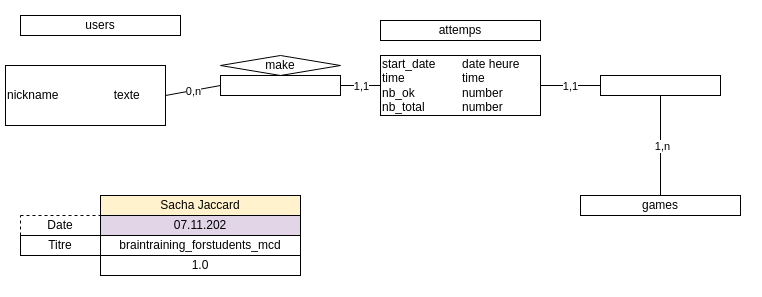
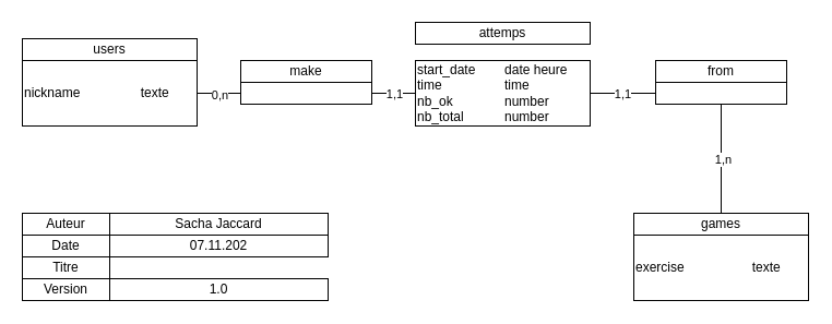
  <mxCell id="0" />
  <mxCell id="1" parent="0" />
- <mxCell id="2" value="users" style="rounded=0;whiteSpace=wrap;html=1;" vertex="1" parent="1"><mxGeometry x="20" y="15" width="160" height="20" as="geometry" /></mxCell>
- <mxCell id="3" value="nickname&lt;span style=&quot;white-space: pre;&quot;&gt;&#09;&lt;/span&gt;&lt;span style=&quot;white-space: pre;&quot;&gt;&#09;&lt;/span&gt;&lt;span style=&quot;white-space: pre;&quot;&gt;&#09;&lt;/span&gt;texte" style="rounded=0;whiteSpace=wrap;html=1;align=left;" vertex="1" parent="1"><mxGeometry x="5" y="65" width="160" height="60" as="geometry" /></mxCell>
+ <mxCell id="2" value="users" style="rounded=0;whiteSpace=wrap;html=1;" vertex="1" parent="1"><mxGeometry x="20" y="35" width="160" height="20" as="geometry" /></mxCell>
+ <mxCell id="3" value="nickname&lt;span style=&quot;white-space: pre;&quot;&gt;&#09;&lt;/span&gt;&lt;span style=&quot;white-space: pre;&quot;&gt;&#09;&lt;/span&gt;&lt;span style=&quot;white-space: pre;&quot;&gt;&#09;&lt;/span&gt;texte" style="rounded=0;whiteSpace=wrap;html=1;align=left;" vertex="1" parent="1"><mxGeometry x="20" y="55" width="160" height="60" as="geometry" /></mxCell>
  <mxCell id="4" value="attemps" style="rounded=0;whiteSpace=wrap;html=1;" vertex="1" parent="1"><mxGeometry x="380" y="20" width="160" height="20" as="geometry" /></mxCell>
  <mxCell id="5" value="start_date&lt;span style=&quot;white-space: pre;&quot;&gt;&#09;d&lt;/span&gt;ate heure&lt;br&gt;time&lt;span style=&quot;white-space: pre;&quot;&gt;&#09;&lt;/span&gt;&lt;span style=&quot;white-space: pre;&quot;&gt;&#09;&lt;/span&gt;&lt;span style=&quot;white-space: pre;&quot;&gt;&#09;&lt;/span&gt;time&lt;br&gt;nb_ok&lt;span style=&quot;white-space: pre;&quot;&gt;&#09;&lt;/span&gt;&lt;span style=&quot;white-space: pre;&quot;&gt;&#09;&lt;/span&gt;number&lt;br&gt;nb_total&lt;span style=&quot;white-space: pre;&quot;&gt;&#09;&lt;/span&gt;&lt;span style=&quot;white-space: pre;&quot;&gt;&#09;&lt;/span&gt;number" style="rounded=0;whiteSpace=wrap;html=1;align=left;" vertex="1" parent="1"><mxGeometry x="380" y="55" width="160" height="60" as="geometry" /></mxCell>
  <mxCell id="6" value="games" style="rounded=0;whiteSpace=wrap;html=1;" vertex="1" parent="1"><mxGeometry x="580" y="195" width="160" height="20" as="geometry" /></mxCell>
- <mxCell id="8" value="make" style="rhombus;whiteSpace=wrap;html=1;" vertex="1" parent="1"><mxGeometry x="220" y="55" width="120" height="20" as="geometry" /></mxCell>
+ <mxCell id="7" value="exercise&lt;span style=&quot;white-space: pre;&quot;&gt;&#09;&lt;/span&gt;&lt;span style=&quot;white-space: pre;&quot;&gt;&#09;&lt;/span&gt;&lt;span style=&quot;white-space: pre;&quot;&gt;&#09;&lt;/span&gt;texte" style="rounded=0;whiteSpace=wrap;html=1;align=left;" vertex="1" parent="1"><mxGeometry x="580" y="215" width="160" height="60" as="geometry" /></mxCell>
+ <mxCell id="8" value="make" style="rounded=0;whiteSpace=wrap;html=1;" vertex="1" parent="1"><mxGeometry x="220" y="55" width="120" height="20" as="geometry" /></mxCell>
  <mxCell id="9" value="" style="rounded=0;whiteSpace=wrap;html=1;align=left;" vertex="1" parent="1"><mxGeometry x="220" y="75" width="120" height="20" as="geometry" /></mxCell>
+ <mxCell id="10" value="from" style="rounded=0;whiteSpace=wrap;html=1;" vertex="1" parent="1"><mxGeometry x="600" y="55" width="120" height="20" as="geometry" /></mxCell>
  <mxCell id="11" value="" style="rounded=0;whiteSpace=wrap;html=1;align=left;" vertex="1" parent="1"><mxGeometry x="600" y="75" width="120" height="20" as="geometry" /></mxCell>
  <mxCell id="12" value="" style="endArrow=none;html=1;rounded=0;entryX=0;entryY=0.5;entryDx=0;entryDy=0;exitX=1;exitY=0.5;exitDx=0;exitDy=0;" edge="1" parent="1" source="3" target="9"><mxGeometry width="50" height="50" relative="1" as="geometry"><mxPoint x="200" y="175" as="sourcePoint" /><mxPoint x="250" y="125" as="targetPoint" /></mxGeometry></mxCell>
  <mxCell id="13" value="0,n" style="edgeLabel;html=1;align=center;verticalAlign=middle;resizable=0;points=[];" vertex="1" connectable="0" parent="12"><mxGeometry x="-0.004" y="-1" relative="1" as="geometry"><mxPoint as="offset" /></mxGeometry></mxCell>
  <mxCell id="14" value="" style="endArrow=none;html=1;rounded=0;entryX=1;entryY=0.5;entryDx=0;entryDy=0;exitX=0;exitY=0.5;exitDx=0;exitDy=0;" edge="1" parent="1" source="5" target="9"><mxGeometry width="50" height="50" relative="1" as="geometry"><mxPoint x="290" y="165" as="sourcePoint" /><mxPoint x="340" y="115" as="targetPoint" /></mxGeometry></mxCell>
  <mxCell id="15" value="1,1" style="edgeLabel;html=1;align=center;verticalAlign=middle;resizable=0;points=[];" vertex="1" connectable="0" parent="14"><mxGeometry x="0.005" relative="1" as="geometry"><mxPoint as="offset" /></mxGeometry></mxCell>
  <mxCell id="16" value="" style="endArrow=none;html=1;rounded=0;exitX=0.5;exitY=1;exitDx=0;exitDy=0;entryX=0.5;entryY=0;entryDx=0;entryDy=0;" edge="1" parent="1" source="11" target="6"><mxGeometry width="50" height="50" relative="1" as="geometry"><mxPoint x="420" y="325" as="sourcePoint" /><mxPoint x="570" y="115" as="targetPoint" /></mxGeometry></mxCell>
  <mxCell id="17" value="1,n" style="edgeLabel;html=1;align=center;verticalAlign=middle;resizable=0;points=[];" vertex="1" connectable="0" parent="16"><mxGeometry x="-0.007" y="1" relative="1" as="geometry"><mxPoint as="offset" /></mxGeometry></mxCell>
  <mxCell id="18" value="" style="endArrow=none;html=1;rounded=0;entryX=0;entryY=0.5;entryDx=0;entryDy=0;exitX=1;exitY=0.5;exitDx=0;exitDy=0;" edge="1" parent="1" source="5" target="11"><mxGeometry width="50" height="50" relative="1" as="geometry"><mxPoint x="400" y="305" as="sourcePoint" /><mxPoint x="611.25" y="145" as="targetPoint" /></mxGeometry></mxCell>
  <mxCell id="19" value="1,1" style="edgeLabel;html=1;align=center;verticalAlign=middle;resizable=0;points=[];" vertex="1" connectable="0" parent="18"><mxGeometry x="-0.044" relative="1" as="geometry"><mxPoint as="offset" /></mxGeometry></mxCell>
- <mxCell id="20" value="Date" style="rounded=0;whiteSpace=wrap;html=1;dashed=1;" vertex="1" parent="1"><mxGeometry x="20" y="215" width="80" height="20" as="geometry" /></mxCell>
- <mxCell id="21" value="07.11.202" style="rounded=0;whiteSpace=wrap;html=1;fillColor=#e1d5e7;" vertex="1" parent="1"><mxGeometry x="100" y="215" width="200" height="20" as="geometry" /></mxCell>
+ <mxCell id="20" value="Date" style="rounded=0;whiteSpace=wrap;html=1;" vertex="1" parent="1"><mxGeometry x="20" y="215" width="80" height="20" as="geometry" /></mxCell>
+ <mxCell id="21" value="07.11.202" style="rounded=0;whiteSpace=wrap;html=1;" vertex="1" parent="1"><mxGeometry x="100" y="215" width="200" height="20" as="geometry" /></mxCell>
+ <mxCell id="22" value="Version" style="rounded=0;whiteSpace=wrap;html=1;" vertex="1" parent="1"><mxGeometry x="20" y="255" width="80" height="20" as="geometry" /></mxCell>
  <mxCell id="23" value="1.0" style="rounded=0;whiteSpace=wrap;html=1;" vertex="1" parent="1"><mxGeometry x="100" y="255" width="200" height="20" as="geometry" /></mxCell>
  <mxCell id="24" value="Titre" style="rounded=0;whiteSpace=wrap;html=1;" vertex="1" parent="1"><mxGeometry x="20" y="235" width="80" height="20" as="geometry" /></mxCell>
- <mxCell id="25" value="braintraining_forstudents_mcd" style="rounded=0;whiteSpace=wrap;html=1;" vertex="1" parent="1"><mxGeometry x="100" y="235" width="200" height="20" as="geometry" /></mxCell>
- <mxCell id="27" value="Sacha Jaccard" style="rounded=0;whiteSpace=wrap;html=1;fillColor=#fff2cc;" vertex="1" parent="1"><mxGeometry x="100" y="195" width="200" height="20" as="geometry" /></mxCell>
+ <mxCell id="26" value="Auteur" style="rounded=0;whiteSpace=wrap;html=1;" vertex="1" parent="1"><mxGeometry x="20" y="195" width="80" height="20" as="geometry" /></mxCell>
+ <mxCell id="27" value="Sacha Jaccard" style="rounded=0;whiteSpace=wrap;html=1;" vertex="1" parent="1"><mxGeometry x="100" y="195" width="200" height="20" as="geometry" /></mxCell>
